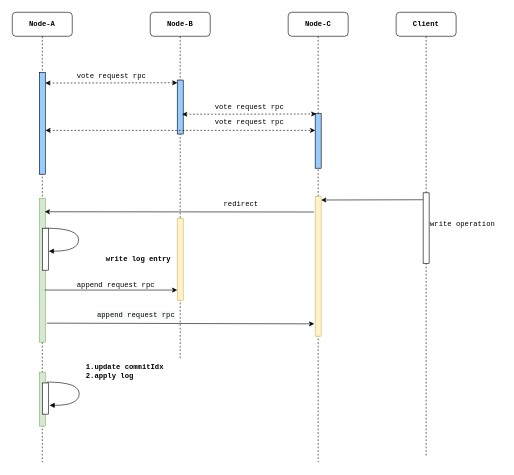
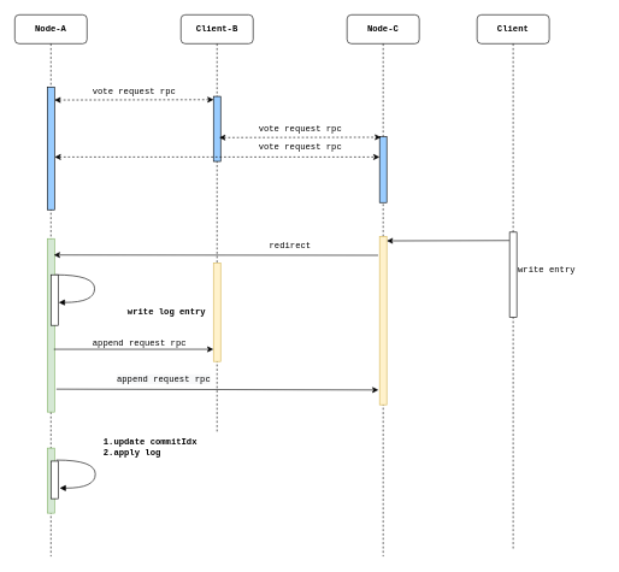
  <mxCell id="0" />
  <mxCell id="1" parent="0" />
- <mxCell id="2" value="Node-B" style="shape=umlLifeline;perimeter=lifelinePerimeter;whiteSpace=wrap;html=1;container=1;collapsible=0;recursiveResize=0;outlineConnect=0;rounded=1;shadow=0;comic=0;labelBackgroundColor=none;strokeColor=#000000;strokeWidth=1;fillColor=#FFFFFF;fontFamily=Courier New;fontSize=12;fontColor=#000000;align=center;fontStyle=1" parent="1" vertex="1"><mxGeometry x="250" y="20" width="100" height="580" as="geometry" /></mxCell>
+ <mxCell id="2" value="Client-B" style="shape=umlLifeline;perimeter=lifelinePerimeter;whiteSpace=wrap;html=1;container=1;collapsible=0;recursiveResize=0;outlineConnect=0;rounded=1;shadow=0;comic=0;labelBackgroundColor=none;strokeColor=#000000;strokeWidth=1;fillColor=#FFFFFF;fontFamily=Courier New;fontSize=12;fontColor=#000000;align=center;fontStyle=1" parent="1" vertex="1"><mxGeometry x="250" y="20" width="100" height="580" as="geometry" /></mxCell>
  <mxCell id="3" value="" style="html=1;points=[];perimeter=orthogonalPerimeter;rounded=0;shadow=0;comic=0;labelBackgroundColor=none;strokeColor=#000000;strokeWidth=1;fillColor=#99CCFF;fontFamily=Courier New;fontSize=12;fontColor=#000000;align=center;fontStyle=1" vertex="1" parent="2"><mxGeometry x="45" y="113" width="10" height="90" as="geometry" /></mxCell>
  <mxCell id="4" value="" style="html=1;points=[];perimeter=orthogonalPerimeter;rounded=0;shadow=0;comic=0;labelBackgroundColor=none;strokeColor=#d6b656;strokeWidth=1;fillColor=#fff2cc;fontFamily=Courier New;fontSize=12;align=center;fontStyle=1" vertex="1" parent="2"><mxGeometry x="45" y="344" width="10" height="136" as="geometry" /></mxCell>
  <mxCell id="5" value="Node-C" style="shape=umlLifeline;perimeter=lifelinePerimeter;whiteSpace=wrap;html=1;container=1;collapsible=0;recursiveResize=0;outlineConnect=0;rounded=1;shadow=0;comic=0;labelBackgroundColor=none;strokeColor=#000000;strokeWidth=1;fillColor=#FFFFFF;fontFamily=Courier New;fontSize=12;fontColor=#000000;align=center;fontStyle=1" parent="1" vertex="1"><mxGeometry x="480" y="20" width="100" height="750" as="geometry" /></mxCell>
  <mxCell id="6" value="" style="html=1;points=[];perimeter=orthogonalPerimeter;rounded=0;shadow=0;comic=0;labelBackgroundColor=none;strokeColor=#000000;strokeWidth=1;fillColor=#99CCFF;fontFamily=Courier New;fontSize=12;fontColor=#000000;align=center;fontStyle=1" vertex="1" parent="5"><mxGeometry x="45" y="169" width="10" height="91" as="geometry" /></mxCell>
  <mxCell id="7" value="" style="html=1;points=[];perimeter=orthogonalPerimeter;rounded=0;shadow=0;comic=0;labelBackgroundColor=none;strokeColor=#d6b656;strokeWidth=1;fillColor=#fff2cc;fontFamily=Courier New;fontSize=12;align=center;fontStyle=1" vertex="1" parent="5"><mxGeometry x="45" y="307" width="10" height="233" as="geometry" /></mxCell>
  <mxCell id="8" value="Node-A" style="shape=umlLifeline;perimeter=lifelinePerimeter;whiteSpace=wrap;html=1;container=1;collapsible=0;recursiveResize=0;outlineConnect=0;rounded=1;shadow=0;comic=0;labelBackgroundColor=none;strokeColor=#000000;strokeWidth=1;fillColor=#FFFFFF;fontFamily=Courier New;fontSize=12;fontColor=#000000;align=center;fontStyle=1" parent="1" vertex="1"><mxGeometry x="20" y="20" width="100" height="750" as="geometry" /></mxCell>
  <mxCell id="9" value="" style="html=1;points=[];perimeter=orthogonalPerimeter;rounded=0;shadow=0;comic=0;labelBackgroundColor=none;strokeColor=#000000;strokeWidth=1;fillColor=#99CCFF;fontFamily=Courier New;fontSize=12;fontColor=#000000;align=center;fontStyle=1" parent="8" vertex="1"><mxGeometry x="45" y="100" width="10" height="170" as="geometry" /></mxCell>
  <mxCell id="10" value="" style="html=1;points=[];perimeter=orthogonalPerimeter;rounded=0;shadow=0;comic=0;labelBackgroundColor=none;strokeColor=#82b366;strokeWidth=1;fillColor=#d5e8d4;fontFamily=Courier New;fontSize=12;align=center;fontStyle=1" vertex="1" parent="8"><mxGeometry x="45" y="310" width="10" height="240" as="geometry" /></mxCell>
  <mxCell id="11" value="" style="html=1;points=[];perimeter=orthogonalPerimeter;rounded=0;shadow=0;comic=0;labelBackgroundColor=none;strokeColor=#82b366;strokeWidth=1;fillColor=#d5e8d4;fontFamily=Courier New;fontSize=12;align=center;fontStyle=1" vertex="1" parent="8"><mxGeometry x="45" y="600" width="10" height="90" as="geometry" /></mxCell>
  <mxCell id="12" value="write log entry" style="html=1;verticalAlign=bottom;endArrow=block;labelBackgroundColor=none;fontFamily=Courier New;fontSize=12;elbow=vertical;edgeStyle=orthogonalEdgeStyle;curved=1;entryX=1;entryY=0.286;entryPerimeter=0;exitX=1.038;exitY=0.345;exitPerimeter=0;fontStyle=1" parent="1" edge="1"><mxGeometry x="-0.24" y="-51" relative="1" as="geometry"><mxPoint x="75.833" y="380" as="sourcePoint" /><mxPoint x="80.833" y="418.333" as="targetPoint" /><Array as="points"><mxPoint x="130.5" y="380" /><mxPoint x="130.5" y="418" /></Array><mxPoint x="100" y="10" as="offset" /></mxGeometry></mxCell>
  <mxCell id="13" value="" style="endArrow=classic;startArrow=classic;html=1;fontFamily=Courier New;entryX=0.024;entryY=0.05;entryDx=0;entryDy=0;entryPerimeter=0;dashed=1;" edge="1" parent="1" target="3"><mxGeometry width="50" height="50" relative="1" as="geometry"><mxPoint x="75" y="138" as="sourcePoint" /><mxPoint x="70" y="620" as="targetPoint" /></mxGeometry></mxCell>
  <mxCell id="14" value="vote request rpc" style="text;html=1;resizable=0;points=[];align=center;verticalAlign=middle;labelBackgroundColor=#ffffff;fontFamily=Courier New;" vertex="1" connectable="0" parent="13"><mxGeometry x="-0.004" y="2" relative="1" as="geometry"><mxPoint y="-9" as="offset" /></mxGeometry></mxCell>
  <mxCell id="15" value="" style="endArrow=classic;startArrow=classic;html=1;fontFamily=Courier New;exitX=1.024;exitY=0.57;exitDx=0;exitDy=0;exitPerimeter=0;dashed=1;" edge="1" parent="1" source="9" target="6"><mxGeometry width="50" height="50" relative="1" as="geometry"><mxPoint x="85" y="148" as="sourcePoint" /><mxPoint x="523" y="220" as="targetPoint" /></mxGeometry></mxCell>
  <mxCell id="16" value="vote request rpc" style="text;html=1;resizable=0;points=[];align=center;verticalAlign=middle;labelBackgroundColor=#ffffff;fontFamily=Courier New;" vertex="1" connectable="0" parent="15"><mxGeometry x="-0.004" y="2" relative="1" as="geometry"><mxPoint x="115.5" y="-11" as="offset" /></mxGeometry></mxCell>
  <mxCell id="17" value="" style="endArrow=classic;startArrow=classic;html=1;fontFamily=Courier New;entryX=0.2;entryY=0.006;entryDx=0;entryDy=0;entryPerimeter=0;dashed=1;" edge="1" parent="1" target="6"><mxGeometry width="50" height="50" relative="1" as="geometry"><mxPoint x="303" y="190" as="sourcePoint" /><mxPoint x="305.24" y="147.5" as="targetPoint" /></mxGeometry></mxCell>
  <mxCell id="18" value="vote request rpc" style="text;html=1;resizable=0;points=[];align=center;verticalAlign=middle;labelBackgroundColor=#ffffff;fontFamily=Courier New;" vertex="1" connectable="0" parent="17"><mxGeometry x="-0.004" y="2" relative="1" as="geometry"><mxPoint y="-9" as="offset" /></mxGeometry></mxCell>
  <mxCell id="19" value="Client" style="shape=umlLifeline;perimeter=lifelinePerimeter;whiteSpace=wrap;html=1;container=1;collapsible=0;recursiveResize=0;outlineConnect=0;rounded=1;shadow=0;comic=0;labelBackgroundColor=none;strokeColor=#000000;strokeWidth=1;fillColor=#FFFFFF;fontFamily=Courier New;fontSize=12;fontColor=#000000;align=center;fontStyle=1" vertex="1" parent="1"><mxGeometry x="660" y="20" width="100" height="740" as="geometry" /></mxCell>
  <mxCell id="20" value="" style="html=1;points=[];perimeter=orthogonalPerimeter;rounded=0;shadow=0;comic=0;labelBackgroundColor=none;strokeColor=#000000;strokeWidth=1;fillColor=#FFFFFF;fontFamily=Courier New;fontSize=12;fontColor=#000000;align=center;fontStyle=1" vertex="1" parent="19"><mxGeometry x="45" y="301" width="10" height="118" as="geometry" /></mxCell>
- <mxCell id="21" value="write operation" style="text;html=1;resizable=0;points=[];autosize=1;align=left;verticalAlign=top;spacingTop=-4;fontFamily=Courier New;" vertex="1" parent="1"><mxGeometry x="715" y="364" width="120" height="20" as="geometry" /></mxCell>
+ <mxCell id="21" value="write entry" style="text;html=1;resizable=0;points=[];autosize=1;align=left;verticalAlign=top;spacingTop=-4;fontFamily=Courier New;" vertex="1" parent="1"><mxGeometry x="715" y="364" width="120" height="20" as="geometry" /></mxCell>
  <mxCell id="22" value="" style="endArrow=classic;html=1;fontFamily=Courier New;exitX=-0.035;exitY=0.047;exitDx=0;exitDy=0;exitPerimeter=0;" edge="1" parent="1"><mxGeometry width="50" height="50" relative="1" as="geometry"><mxPoint x="704.65" y="332.546" as="sourcePoint" /><mxPoint x="535" y="333" as="targetPoint" /></mxGeometry></mxCell>
  <mxCell id="23" value="" style="endArrow=classic;html=1;fontFamily=Courier New;entryX=0.906;entryY=0.094;entryDx=0;entryDy=0;entryPerimeter=0;" edge="1" parent="1" target="10"><mxGeometry width="50" height="50" relative="1" as="geometry"><mxPoint x="523" y="353" as="sourcePoint" /><mxPoint x="545" y="343" as="targetPoint" /></mxGeometry></mxCell>
  <mxCell id="24" value="redirect" style="text;html=1;resizable=0;points=[];align=center;verticalAlign=middle;labelBackgroundColor=#ffffff;fontFamily=Courier New;" vertex="1" connectable="0" parent="23"><mxGeometry x="-0.447" y="-3" relative="1" as="geometry"><mxPoint x="1.5" y="-10" as="offset" /></mxGeometry></mxCell>
  <mxCell id="25" value="" style="html=1;points=[];perimeter=orthogonalPerimeter;rounded=0;shadow=0;comic=0;labelBackgroundColor=none;strokeColor=#000000;strokeWidth=1;fillColor=#FFFFFF;fontFamily=Courier New;fontSize=12;fontColor=#000000;align=center;fontStyle=1" vertex="1" parent="1"><mxGeometry x="70" y="380" width="10" height="70" as="geometry" /></mxCell>
  <mxCell id="26" value="" style="endArrow=classic;html=1;fontFamily=Courier New;exitX=0.906;exitY=0.638;exitDx=0;exitDy=0;exitPerimeter=0;" edge="1" parent="1" source="10" target="4"><mxGeometry width="50" height="50" relative="1" as="geometry"><mxPoint x="20" y="840" as="sourcePoint" /><mxPoint x="70" y="790" as="targetPoint" /></mxGeometry></mxCell>
  <mxCell id="27" value="append request rpc" style="text;html=1;resizable=0;points=[];autosize=1;align=left;verticalAlign=top;spacingTop=-4;fontFamily=Courier New;" vertex="1" parent="1"><mxGeometry x="126" y="465" width="150" height="20" as="geometry" /></mxCell>
  <mxCell id="28" value="" style="endArrow=classic;html=1;fontFamily=Courier New;exitX=1.259;exitY=0.868;exitDx=0;exitDy=0;exitPerimeter=0;entryX=-0.153;entryY=0.912;entryDx=0;entryDy=0;entryPerimeter=0;" edge="1" parent="1" source="10" target="7"><mxGeometry width="50" height="50" relative="1" as="geometry"><mxPoint x="84.06" y="493.12" as="sourcePoint" /><mxPoint x="305" y="493.12" as="targetPoint" /></mxGeometry></mxCell>
  <mxCell id="29" value="&lt;span style=&quot;text-align: left ; background-color: rgb(248 , 249 , 250)&quot;&gt;append request rpc&lt;/span&gt;" style="text;html=1;resizable=0;points=[];align=center;verticalAlign=middle;labelBackgroundColor=#ffffff;fontFamily=Courier New;" vertex="1" connectable="0" parent="28"><mxGeometry x="-0.272" y="2" relative="1" as="geometry"><mxPoint x="-14" y="-12" as="offset" /></mxGeometry></mxCell>
  <mxCell id="30" value="" style="html=1;points=[];perimeter=orthogonalPerimeter;rounded=0;shadow=0;comic=0;labelBackgroundColor=none;strokeColor=#000000;strokeWidth=1;fillColor=#FFFFFF;fontFamily=Courier New;fontSize=12;fontColor=#000000;align=center;fontStyle=1" vertex="1" parent="1"><mxGeometry x="70" y="638" width="10" height="52" as="geometry" /></mxCell>
  <mxCell id="31" value="1.update commitIdx&lt;br&gt;2.apply log" style="html=1;verticalAlign=bottom;endArrow=block;labelBackgroundColor=none;fontFamily=Courier New;fontSize=12;elbow=vertical;edgeStyle=orthogonalEdgeStyle;curved=1;entryX=1;entryY=0.286;entryPerimeter=0;exitX=1.038;exitY=0.345;exitPerimeter=0;fontStyle=1;align=left;" edge="1" parent="1"><mxGeometry x="-0.24" y="9" relative="1" as="geometry"><mxPoint x="77.412" y="636.529" as="sourcePoint" /><mxPoint x="82.118" y="675.353" as="targetPoint" /><Array as="points"><mxPoint x="131.5" y="637" /><mxPoint x="131.5" y="675" /></Array><mxPoint as="offset" /></mxGeometry></mxCell>
